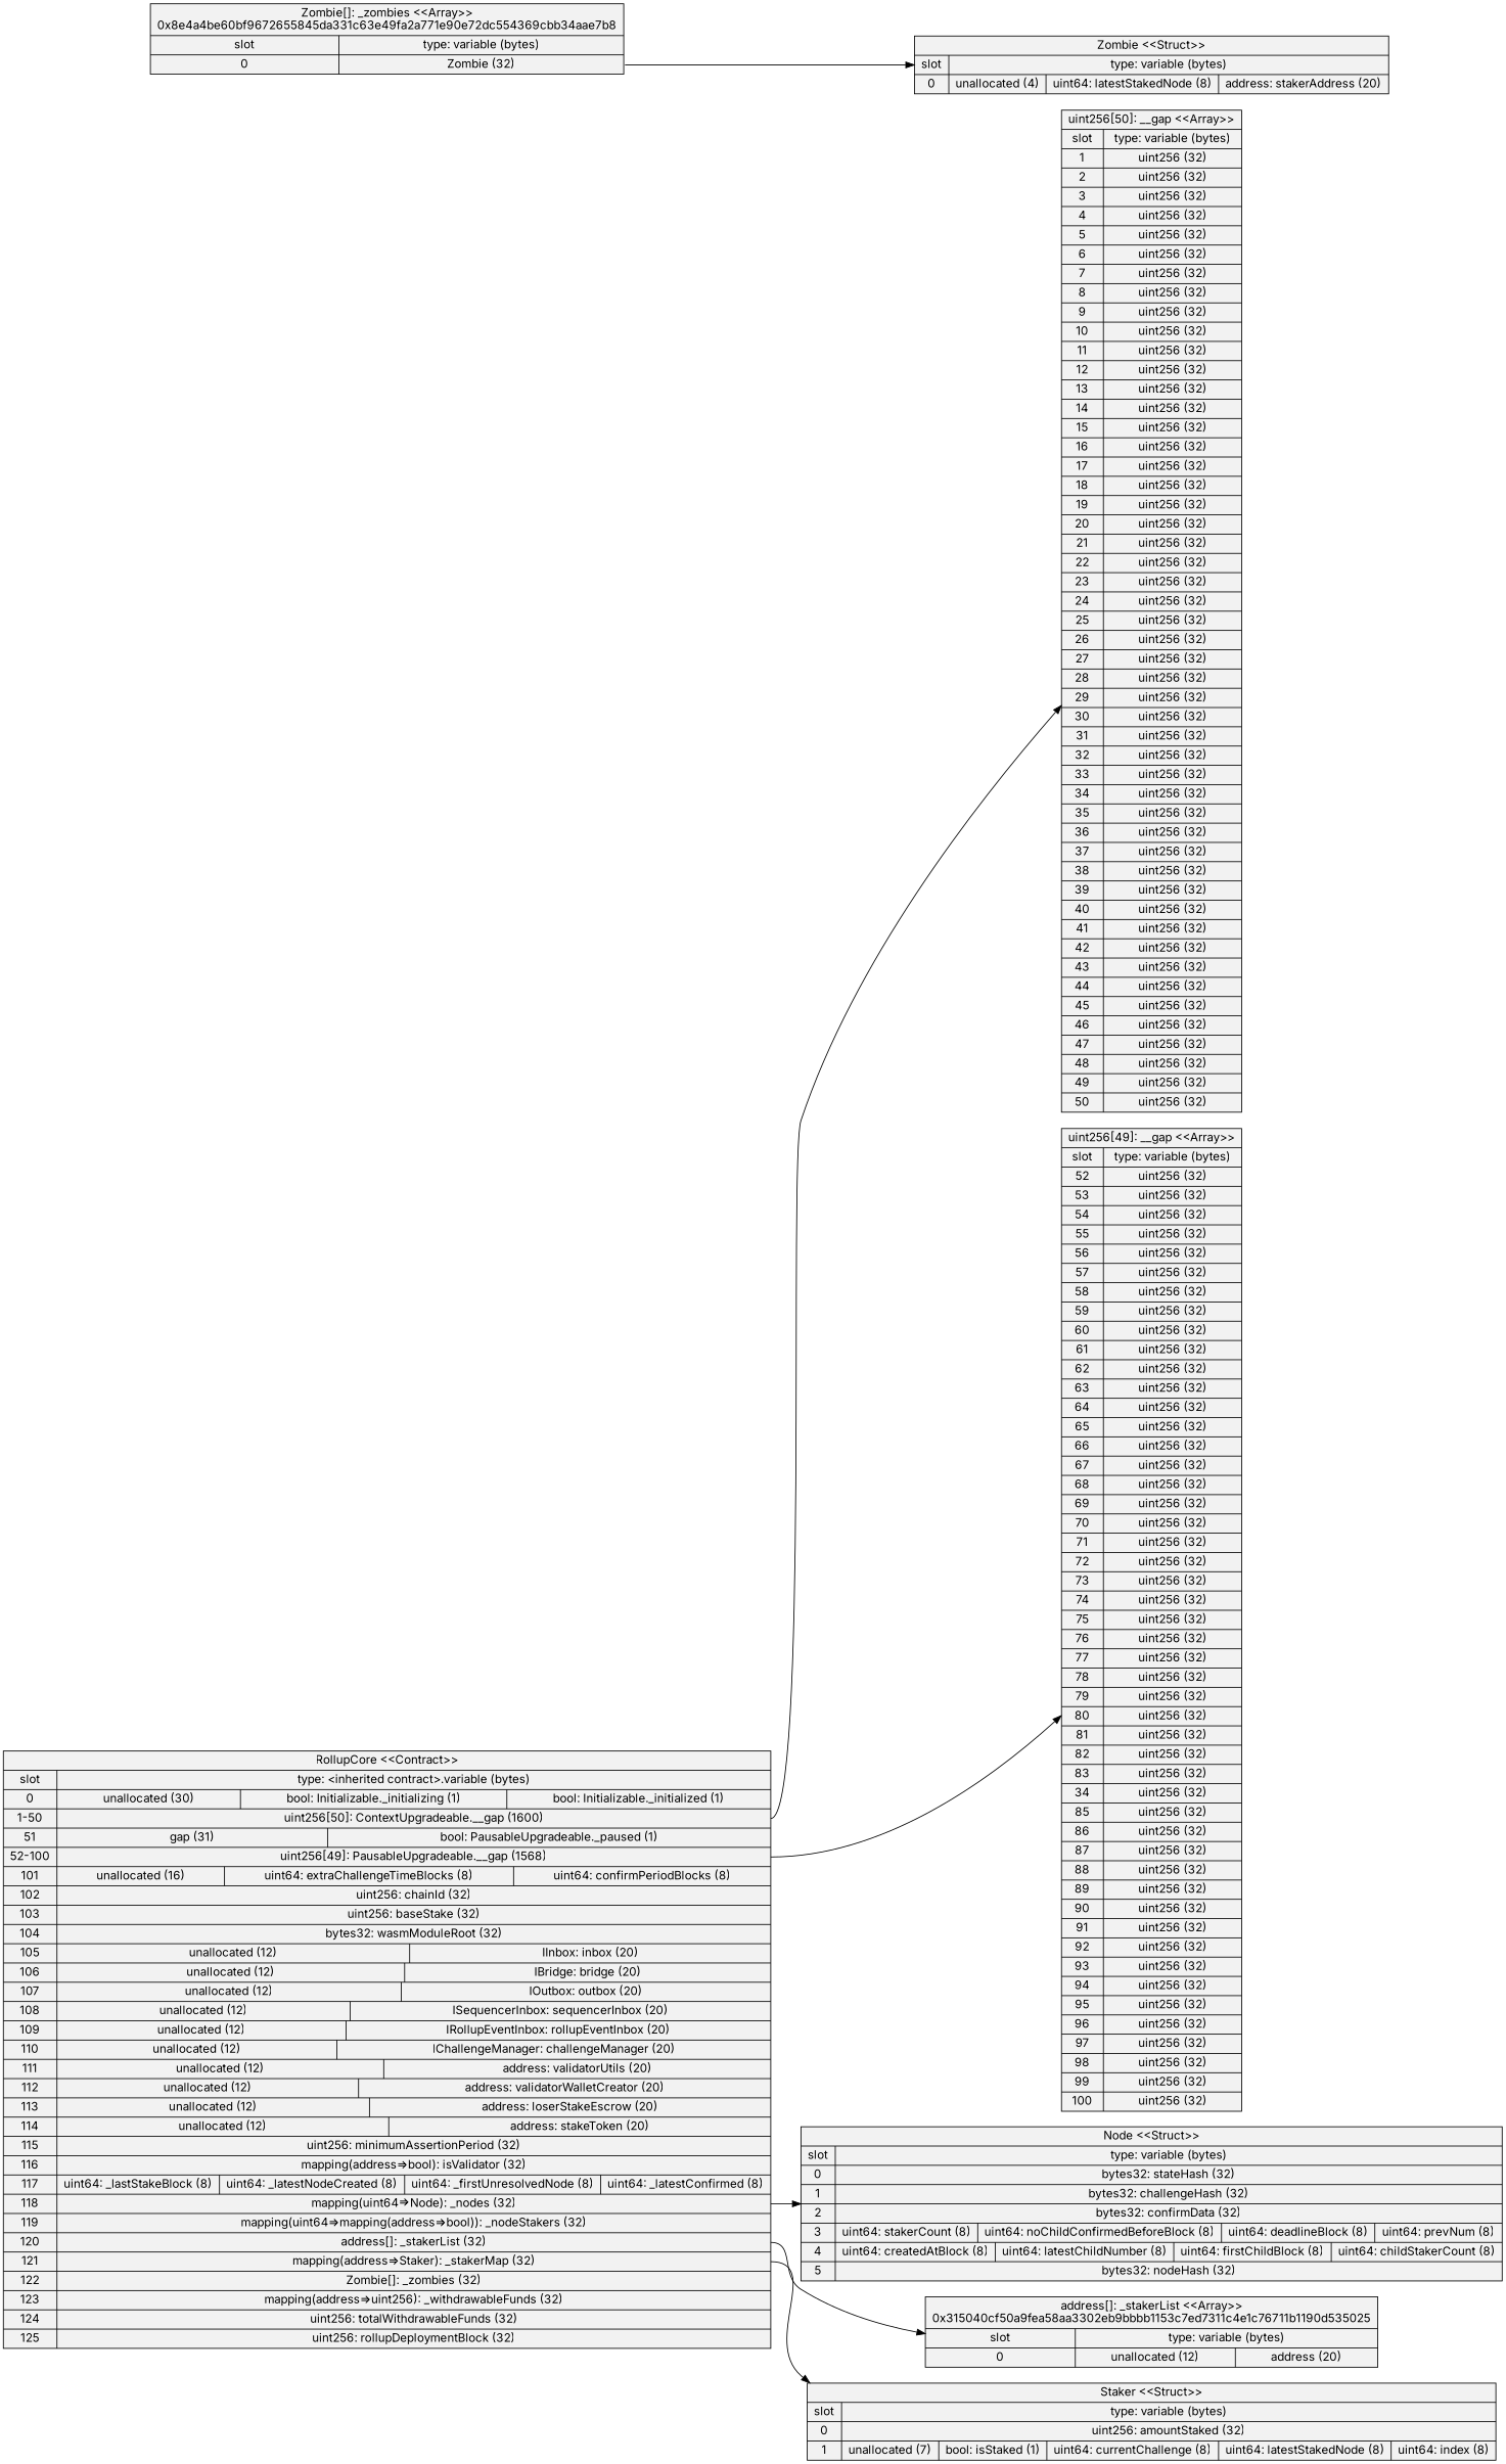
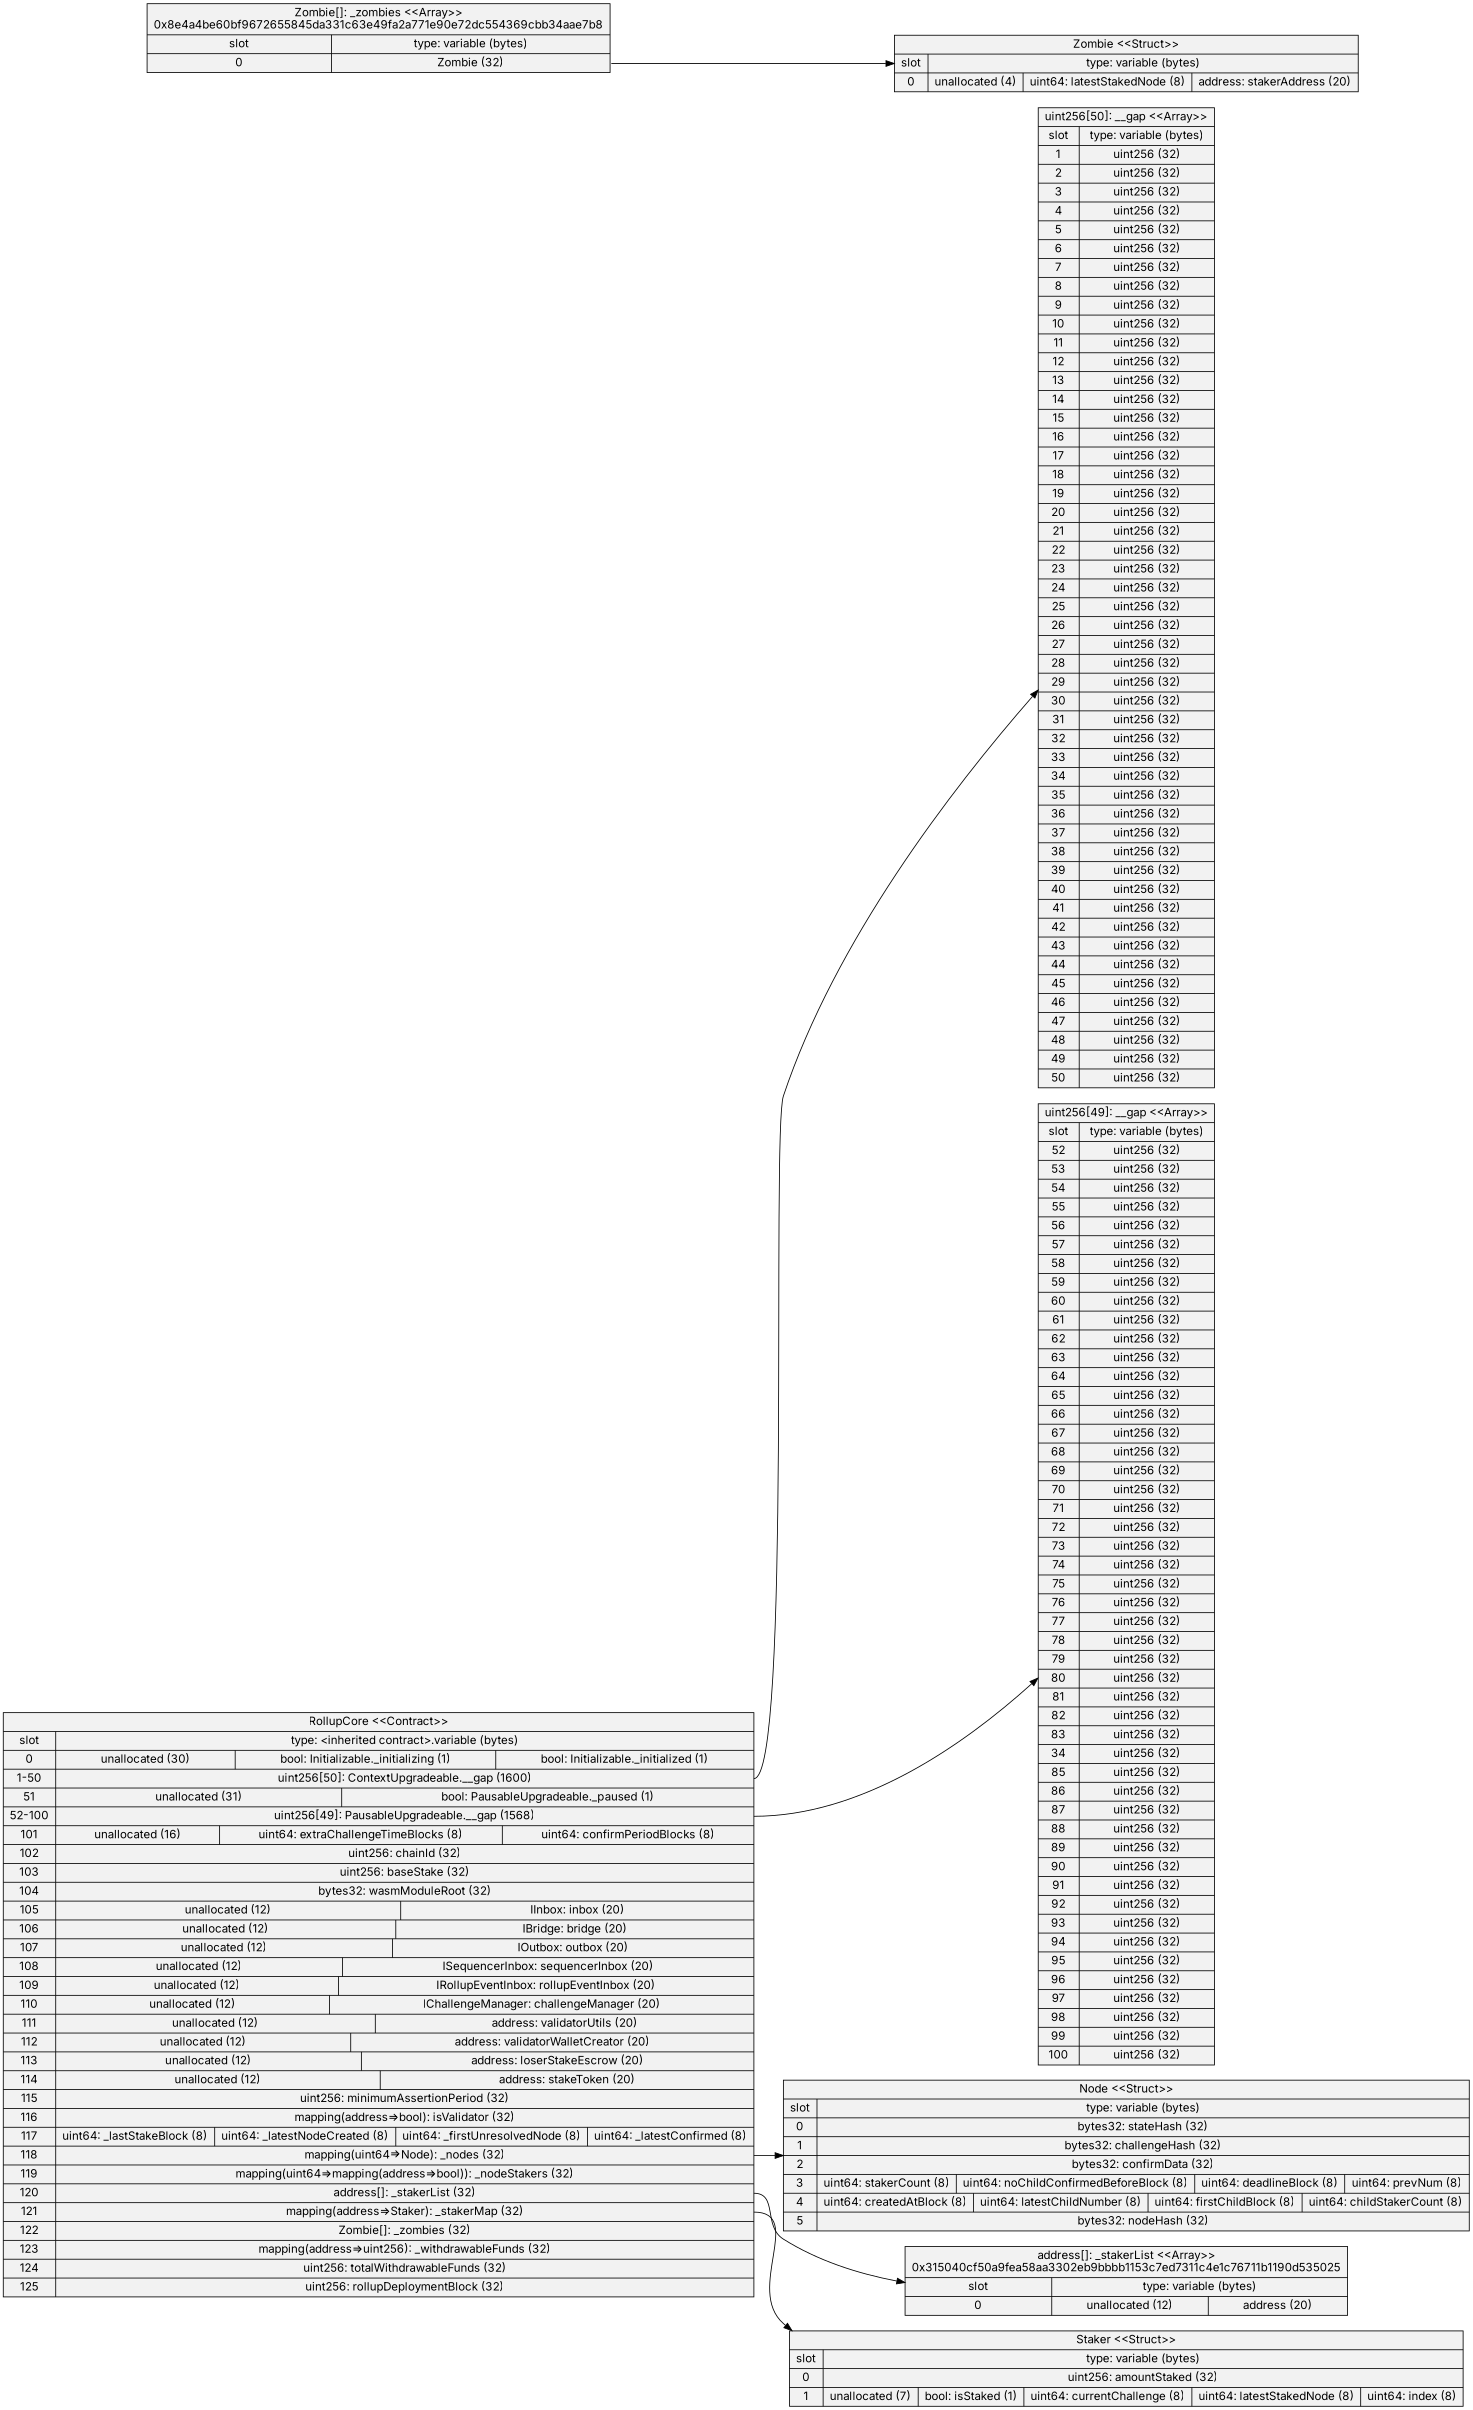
  digraph {
    arrowhead=open
    color=black
    fontname=Inter
    rankdir=LR
    node [fillcolor=gray95 fontname=Inter shape=record style=filled]
    edge [fontname=Inter]
-   n1 [label="RollupCore \<\<Contract\>\>\n | {{ slot| 0 | 1-50 | 51 | 52-100 | 101 | 102 | 103 | 104 | 105 | 106 | 107 | 108 | 109 | 110 | 111 | 112 | 113 | 114 | 115 | 116 | 117 | 118 | 119 | 120 | 121 | 122 | 123 | 124 | 125 } | { type: \<inherited contract\>.variable (bytes) | {  unallocated (30)  |  bool: Initializable._initializing (1)  |  bool: Initializable._initialized (1) } | { <53> uint256[50]: ContextUpgradeable.__gap (1600) } | {  gap (31)  |  bool: PausableUpgradeable._paused (1) } | { <104> uint256[49]: PausableUpgradeable.__gap (1568) } | {  unallocated (16)  |  uint64: extraChallengeTimeBlocks (8)  |  uint64: confirmPeriodBlocks (8) } | {  uint256: chainId (32) } | {  uint256: baseStake (32) } | {  bytes32: wasmModuleRoot (32) } | {  unallocated (12)  |  IInbox: inbox (20) } | {  unallocated (12)  |  IBridge: bridge (20) } | {  unallocated (12)  |  IOutbox: outbox (20) } | {  unallocated (12)  |  ISequencerInbox: sequencerInbox (20) } | {  unallocated (12)  |  IRollupEventInbox: rollupEventInbox (20) } | {  unallocated (12)  |  IChallengeManager: challengeManager (20) } | {  unallocated (12)  |  address: validatorUtils (20) } | {  unallocated (12)  |  address: validatorWalletCreator (20) } | {  unallocated (12)  |  address: loserStakeEscrow (20) } | {  unallocated (12)  |  address: stakeToken (20) } | {  uint256: minimumAssertionPeriod (32) } | {  mapping\(address=\>bool\): isValidator (32) } | {  uint64: _lastStakeBlock (8)  |  uint64: _latestNodeCreated (8)  |  uint64: _firstUnresolvedNode (8)  |  uint64: _latestConfirmed (8) } | { <138> mapping\(uint64=\>Node\): _nodes (32) } | {  mapping\(uint64=\>mapping\(address=\>bool\)\): _nodeStakers (32) } | { <141> address[]: _stakerList (32) } | { <147> mapping\(address=\>Staker\): _stakerMap (32) } | { <151> Zombie[]: _zombies (32) } | {  mapping\(address=\>uint256\): _withdrawableFunds (32) } | {  uint256: totalWithdrawableFunds (32) } | {  uint256: rollupDeploymentBlock (32) }}}"]
+   n1 [label="RollupCore \<\<Contract\>\>\n | {{ slot| 0 | 1-50 | 51 | 52-100 | 101 | 102 | 103 | 104 | 105 | 106 | 107 | 108 | 109 | 110 | 111 | 112 | 113 | 114 | 115 | 116 | 117 | 118 | 119 | 120 | 121 | 122 | 123 | 124 | 125 } | { type: \<inherited contract\>.variable (bytes) | {  unallocated (30)  |  bool: Initializable._initializing (1)  |  bool: Initializable._initialized (1) } | { <53> uint256[50]: ContextUpgradeable.__gap (1600) } | {  unallocated (31)  |  bool: PausableUpgradeable._paused (1) } | { <104> uint256[49]: PausableUpgradeable.__gap (1568) } | {  unallocated (16)  |  uint64: extraChallengeTimeBlocks (8)  |  uint64: confirmPeriodBlocks (8) } | {  uint256: chainId (32) } | {  uint256: baseStake (32) } | {  bytes32: wasmModuleRoot (32) } | {  unallocated (12)  |  IInbox: inbox (20) } | {  unallocated (12)  |  IBridge: bridge (20) } | {  unallocated (12)  |  IOutbox: outbox (20) } | {  unallocated (12)  |  ISequencerInbox: sequencerInbox (20) } | {  unallocated (12)  |  IRollupEventInbox: rollupEventInbox (20) } | {  unallocated (12)  |  IChallengeManager: challengeManager (20) } | {  unallocated (12)  |  address: validatorUtils (20) } | {  unallocated (12)  |  address: validatorWalletCreator (20) } | {  unallocated (12)  |  address: loserStakeEscrow (20) } | {  unallocated (12)  |  address: stakeToken (20) } | {  uint256: minimumAssertionPeriod (32) } | {  mapping\(address=\>bool\): isValidator (32) } | {  uint64: _lastStakeBlock (8)  |  uint64: _latestNodeCreated (8)  |  uint64: _firstUnresolvedNode (8)  |  uint64: _latestConfirmed (8) } | { <138> mapping\(uint64=\>Node\): _nodes (32) } | {  mapping\(uint64=\>mapping\(address=\>bool\)\): _nodeStakers (32) } | { <141> address[]: _stakerList (32) } | { <147> mapping\(address=\>Staker\): _stakerMap (32) } | { <151> Zombie[]: _zombies (32) } | {  mapping\(address=\>uint256\): _withdrawableFunds (32) } | {  uint256: totalWithdrawableFunds (32) } | {  uint256: rollupDeploymentBlock (32) }}}"]
    n2 [label="uint256[50]: __gap \<\<Array\>\>\n | {{ slot| 1 | 2 | 3 | 4 | 5 | 6 | 7 | 8 | 9 | 10 | 11 | 12 | 13 | 14 | 15 | 16 | 17 | 18 | 19 | 20 | 21 | 22 | 23 | 24 | 25 | 26 | 27 | 28 | 29 | 30 | 31 | 32 | 33 | 34 | 35 | 36 | 37 | 38 | 39 | 40 | 41 | 42 | 43 | 44 | 45 | 46 | 47 | 48 | 49 | 50 } | { type: variable (bytes) | {  uint256 (32) } | {  uint256 (32) } | {  uint256 (32) } | {  uint256 (32) } | {  uint256 (32) } | {  uint256 (32) } | {  uint256 (32) } | {  uint256 (32) } | {  uint256 (32) } | {  uint256 (32) } | {  uint256 (32) } | {  uint256 (32) } | {  uint256 (32) } | {  uint256 (32) } | {  uint256 (32) } | {  uint256 (32) } | {  uint256 (32) } | {  uint256 (32) } | {  uint256 (32) } | {  uint256 (32) } | {  uint256 (32) } | {  uint256 (32) } | {  uint256 (32) } | {  uint256 (32) } | {  uint256 (32) } | {  uint256 (32) } | {  uint256 (32) } | {  uint256 (32) } | {  uint256 (32) } | {  uint256 (32) } | {  uint256 (32) } | {  uint256 (32) } | {  uint256 (32) } | {  uint256 (32) } | {  uint256 (32) } | {  uint256 (32) } | {  uint256 (32) } | {  uint256 (32) } | {  uint256 (32) } | {  uint256 (32) } | {  uint256 (32) } | {  uint256 (32) } | {  uint256 (32) } | {  uint256 (32) } | {  uint256 (32) } | {  uint256 (32) } | {  uint256 (32) } | {  uint256 (32) } | {  uint256 (32) } | {  uint256 (32) }}}"]
    n3 [label="uint256[49]: __gap \<\<Array\>\>\n | {{ slot| 52 | 53 | 54 | 55 | 56 | 57 | 58 | 59 | 60 | 61 | 62 | 63 | 64 | 65 | 66 | 67 | 68 | 69 | 70 | 71 | 72 | 73 | 74 | 75 | 76 | 77 | 78 | 79 | 80 | 81 | 82 | 83 | 34 | 85 | 86 | 87 | 88 | 89 | 90 | 91 | 92 | 93 | 94 | 95 | 96 | 97 | 98 | 99 | 100 } | { type: variable (bytes) | {  uint256 (32) } | {  uint256 (32) } | {  uint256 (32) } | {  uint256 (32) } | {  uint256 (32) } | {  uint256 (32) } | {  uint256 (32) } | {  uint256 (32) } | {  uint256 (32) } | {  uint256 (32) } | {  uint256 (32) } | {  uint256 (32) } | {  uint256 (32) } | {  uint256 (32) } | {  uint256 (32) } | {  uint256 (32) } | {  uint256 (32) } | {  uint256 (32) } | {  uint256 (32) } | {  uint256 (32) } | {  uint256 (32) } | {  uint256 (32) } | {  uint256 (32) } | {  uint256 (32) } | {  uint256 (32) } | {  uint256 (32) } | {  uint256 (32) } | {  uint256 (32) } | {  uint256 (32) } | {  uint256 (32) } | {  uint256 (32) } | {  uint256 (32) } | {  uint256 (32) } | {  uint256 (32) } | {  uint256 (32) } | {  uint256 (32) } | {  uint256 (32) } | {  uint256 (32) } | {  uint256 (32) } | {  uint256 (32) } | {  uint256 (32) } | {  uint256 (32) } | {  uint256 (32) } | {  uint256 (32) } | {  uint256 (32) } | {  uint256 (32) } | {  uint256 (32) } | {  uint256 (32) } | {  uint256 (32) }}}"]
    n4 [label="Node \<\<Struct\>\>\n | {{ slot| 0 | 1 | 2 | 3 | 4 | 5 } | { type: variable (bytes) | {  bytes32: stateHash (32) } | {  bytes32: challengeHash (32) } | {  bytes32: confirmData (32) } | {  uint64: stakerCount (8)  |  uint64: noChildConfirmedBeforeBlock (8)  |  uint64: deadlineBlock (8)  |  uint64: prevNum (8) } | {  uint64: createdAtBlock (8)  |  uint64: latestChildNumber (8)  |  uint64: firstChildBlock (8)  |  uint64: childStakerCount (8) } | {  bytes32: nodeHash (32) }}}"]
    n5 [label="address[]: _stakerList \<\<Array\>\>\n0x315040cf50a9fea58aa3302eb9bbbb1153c7ed7311c4e1c76711b1190d535025 | {{ slot| 0 } | { type: variable (bytes) | {  unallocated (12)  |  address (20) }}}"]
    n6 [label="Staker \<\<Struct\>\>\n | {{ slot| 0 | 1 } | { type: variable (bytes) | {  uint256: amountStaked (32) } | {  unallocated (7)  |  bool: isStaked (1)  |  uint64: currentChallenge (8)  |  uint64: latestStakedNode (8)  |  uint64: index (8) }}}"]
    n7 [label="Zombie[]: _zombies \<\<Array\>\>\n0x8e4a4be60bf9672655845da331c63e49fa2a771e90e72dc554369cbb34aae7b8 | {{ slot| 0 } | { type: variable (bytes) | { <148> Zombie (32) }}}"]
    n8 [label="Zombie \<\<Struct\>\>\n | {{ slot| 0 } | { type: variable (bytes) | {  unallocated (4)  |  uint64: latestStakedNode (8)  |  address: stakerAddress (20) }}}"]
    n1 -> n2 [tailport=53]
    n1 -> n3 [tailport=104]
    n1 -> n4 [tailport=138]
    n1 -> n5 [tailport=141]
    n1 -> n6 [tailport=147]
    n7 -> n8 [tailport=148]
  }
